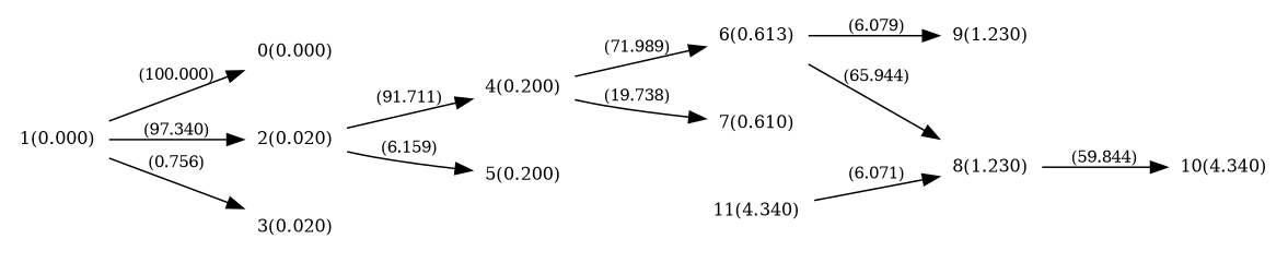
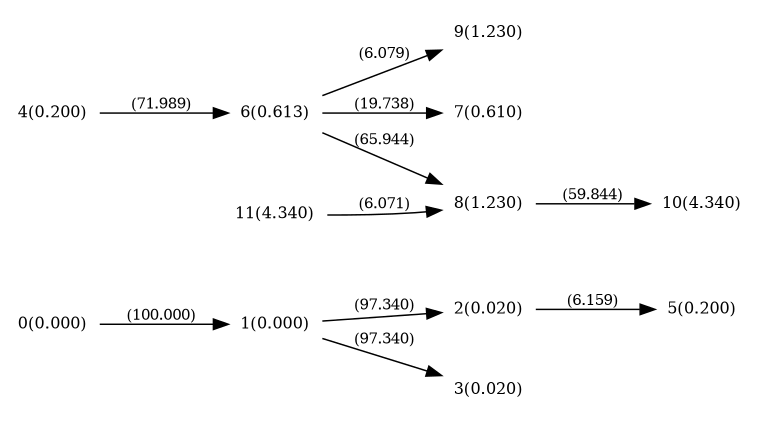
  digraph {
    rankdir=LR
    node [fontsize=11 shape=plaintext]
    edge [fontsize=10]
    n1 [label="0(0.000)"]
    n2 [label="1(0.000)"]
    n3 [label="2(0.020)"]
    n4 [label="3(0.020)"]
    n5 [label="4(0.200)"]
    n6 [label="5(0.200)"]
    n7 [label="6(0.613)"]
    n8 [label="7(0.610)"]
    n9 [label="8(1.230)"]
    n10 [label="9(1.230)"]
    n11 [label="10(4.340)"]
    n12 [label="11(4.340)"]
-   n2 -> n1 [label="(100.000)"]
+   n1 -> n2 [label="(100.000)"]
    n2 -> n3 [label="(97.340)"]
-   n2 -> n4 [label="(0.756)"]
-   n3 -> n5 [label="(91.711)"]
+   n2 -> n4 [label="(97.340)"]
    n3 -> n6 [label="(6.159)"]
    n5 -> n7 [label="(71.989)"]
-   n5 -> n8 [label="(19.738)"]
+   n7 -> n8 [label="(19.738)"]
    n7 -> n9 [label="(65.944)"]
    n7 -> n10 [label="(6.079)"]
    n9 -> n11 [label="(59.844)"]
    n12 -> n9 [label="(6.071)"]
  }
